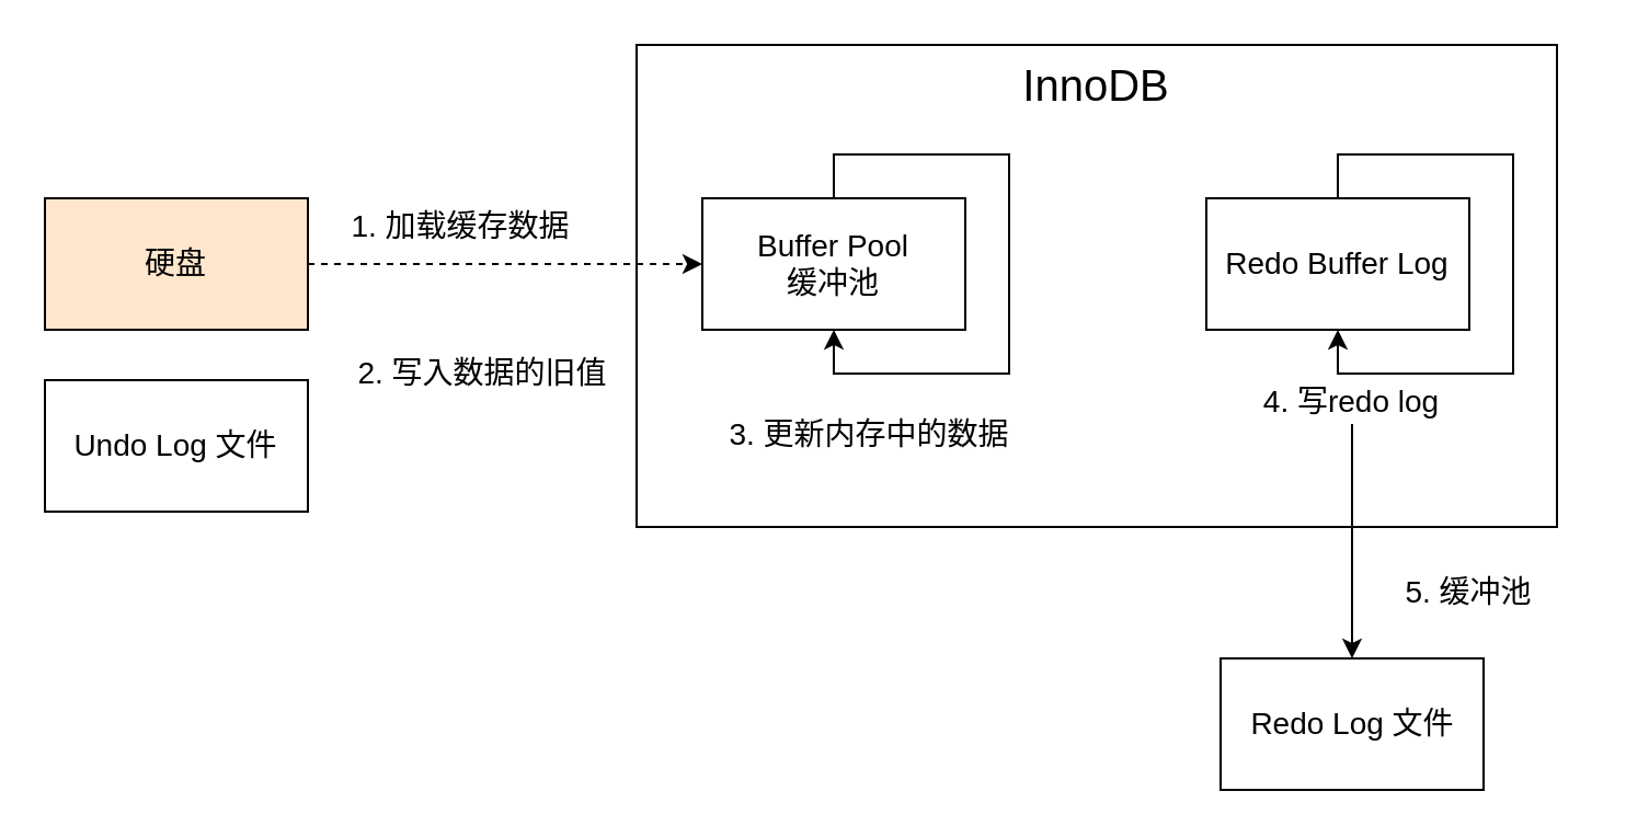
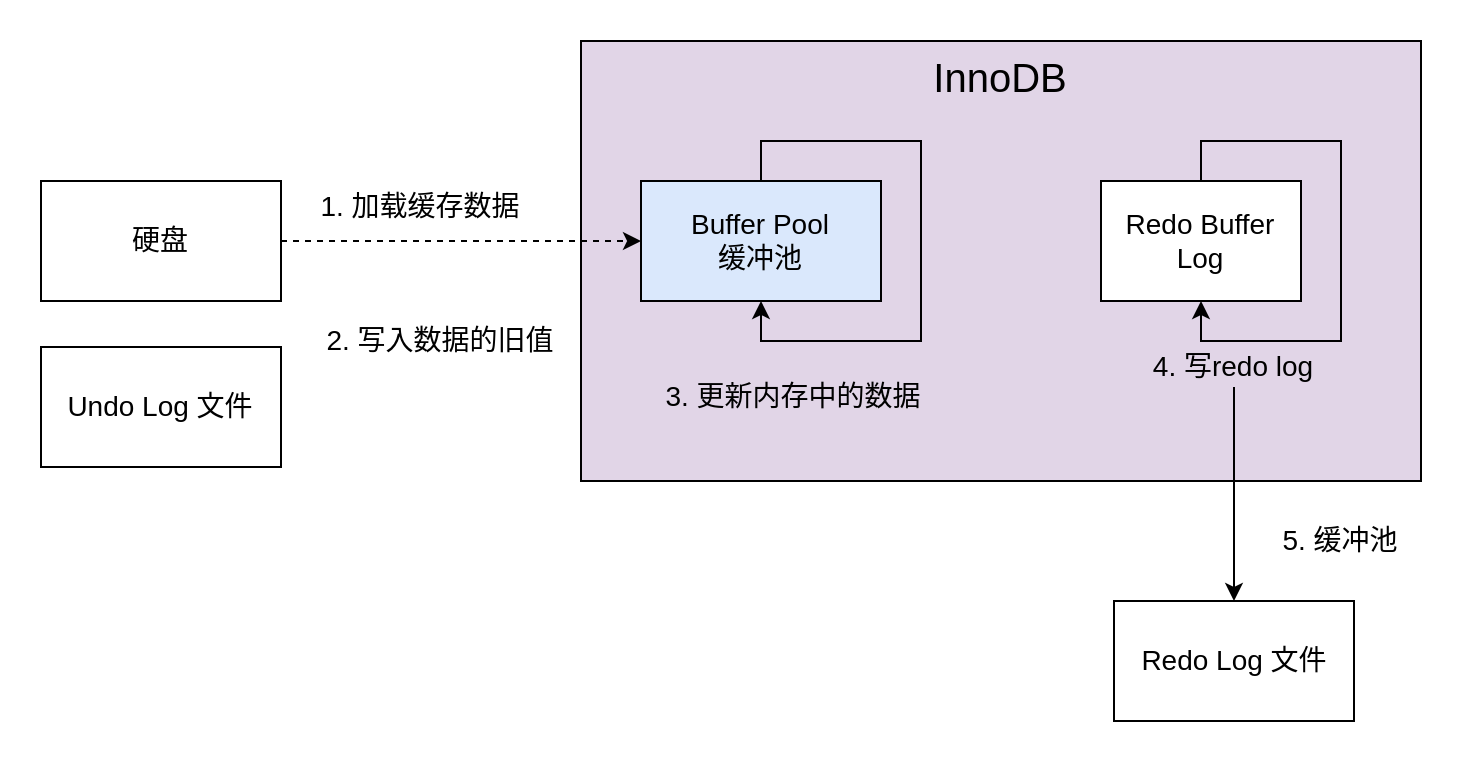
  <mxCell id="0" />
  <mxCell id="1" parent="0" />
- <mxCell id="2" value="InnoDB" style="rounded=0;whiteSpace=wrap;html=1;verticalAlign=top;horizontal=1;fontSize=20;" vertex="1" parent="1"><mxGeometry x="290" y="20" width="420" height="220" as="geometry" /></mxCell>
- <mxCell id="3" value="Buffer Pool&lt;br&gt;缓冲池" style="rounded=0;whiteSpace=wrap;html=1;fontSize=14;verticalAlign=middle;" vertex="1" parent="1"><mxGeometry x="320" y="90" width="120" height="60" as="geometry" /></mxCell>
+ <mxCell id="2" value="InnoDB" style="rounded=0;whiteSpace=wrap;html=1;verticalAlign=top;horizontal=1;fontSize=20;fillColor=#e1d5e7;" vertex="1" parent="1"><mxGeometry x="290" y="20" width="420" height="220" as="geometry" /></mxCell>
+ <mxCell id="3" value="Buffer Pool&lt;br&gt;缓冲池" style="rounded=0;whiteSpace=wrap;html=1;fontSize=14;verticalAlign=middle;fillColor=#dae8fc;" vertex="1" parent="1"><mxGeometry x="320" y="90" width="120" height="60" as="geometry" /></mxCell>
  <mxCell id="4" style="edgeStyle=orthogonalEdgeStyle;rounded=0;orthogonalLoop=1;jettySize=auto;html=1;fontSize=14;dashed=1;" edge="1" parent="1" source="5" target="3"><mxGeometry relative="1" as="geometry" /></mxCell>
- <mxCell id="5" value="硬盘" style="rounded=0;whiteSpace=wrap;html=1;fontSize=14;verticalAlign=middle;fillColor=#ffe6cc;" vertex="1" parent="1"><mxGeometry x="20" y="90" width="120" height="60" as="geometry" /></mxCell>
+ <mxCell id="5" value="硬盘" style="rounded=0;whiteSpace=wrap;html=1;fontSize=14;verticalAlign=middle;" vertex="1" parent="1"><mxGeometry x="20" y="90" width="120" height="60" as="geometry" /></mxCell>
  <mxCell id="6" value="1. 加载缓存数据" style="text;html=1;strokeColor=none;fillColor=none;align=center;verticalAlign=middle;whiteSpace=wrap;rounded=0;fontSize=14;" vertex="1" parent="1"><mxGeometry x="130" y="90" width="160" height="25" as="geometry" /></mxCell>
  <mxCell id="7" value="Undo Log 文件" style="rounded=0;whiteSpace=wrap;html=1;fontSize=14;verticalAlign=middle;" vertex="1" parent="1"><mxGeometry x="20" y="173" width="120" height="60" as="geometry" /></mxCell>
  <mxCell id="8" value="2. 写入数据的旧值" style="text;html=1;strokeColor=none;fillColor=none;align=center;verticalAlign=middle;whiteSpace=wrap;rounded=0;fontSize=14;" vertex="1" parent="1"><mxGeometry x="130" y="160" width="180" height="20" as="geometry" /></mxCell>
  <mxCell id="9" style="edgeStyle=orthogonalEdgeStyle;rounded=0;orthogonalLoop=1;jettySize=auto;html=1;exitX=0.5;exitY=0;exitDx=0;exitDy=0;entryX=0.5;entryY=1;entryDx=0;entryDy=0;fontSize=14;" edge="1" parent="1" source="3" target="3"><mxGeometry relative="1" as="geometry" /></mxCell>
  <mxCell id="10" value="3. 更新内存中的数据" style="text;html=1;strokeColor=none;fillColor=none;align=center;verticalAlign=middle;whiteSpace=wrap;rounded=0;fontSize=14;" vertex="1" parent="1"><mxGeometry x="320" y="188" width="153" height="20" as="geometry" /></mxCell>
- <mxCell id="11" value="Redo Buffer Log" style="rounded=0;whiteSpace=wrap;html=1;fontSize=14;verticalAlign=middle;" vertex="1" parent="1"><mxGeometry x="550" y="90" width="120" height="60" as="geometry" /></mxCell>
+ <mxCell id="11" value="Redo Buffer Log" style="rounded=0;whiteSpace=wrap;html=1;fontSize=14;verticalAlign=middle;" vertex="1" parent="1"><mxGeometry x="550" y="90" width="100" height="60" as="geometry" /></mxCell>
  <mxCell id="12" style="edgeStyle=orthogonalEdgeStyle;rounded=0;orthogonalLoop=1;jettySize=auto;html=1;exitX=0.5;exitY=0;exitDx=0;exitDy=0;entryX=0.5;entryY=1;entryDx=0;entryDy=0;fontSize=14;" edge="1" parent="1" source="11" target="11"><mxGeometry relative="1" as="geometry" /></mxCell>
  <mxCell id="13" style="edgeStyle=orthogonalEdgeStyle;rounded=0;orthogonalLoop=1;jettySize=auto;html=1;exitX=0.5;exitY=1;exitDx=0;exitDy=0;fontSize=14;" edge="1" parent="1" source="10" target="10"><mxGeometry relative="1" as="geometry" /></mxCell>
  <mxCell id="14" style="edgeStyle=orthogonalEdgeStyle;rounded=0;orthogonalLoop=1;jettySize=auto;html=1;fontSize=14;" edge="1" parent="1" source="15" target="16"><mxGeometry relative="1" as="geometry" /></mxCell>
  <mxCell id="15" value="4. 写redo log" style="text;html=1;strokeColor=none;fillColor=none;align=center;verticalAlign=middle;whiteSpace=wrap;rounded=0;fontSize=14;" vertex="1" parent="1"><mxGeometry x="540" y="173" width="153" height="20" as="geometry" /></mxCell>
  <mxCell id="16" value="Redo Log 文件" style="rounded=0;whiteSpace=wrap;html=1;fontSize=14;verticalAlign=middle;" vertex="1" parent="1"><mxGeometry x="556.5" y="300" width="120" height="60" as="geometry" /></mxCell>
  <mxCell id="17" value="5. 缓冲池" style="text;html=1;strokeColor=none;fillColor=none;align=center;verticalAlign=middle;whiteSpace=wrap;rounded=0;fontSize=14;" vertex="1" parent="1"><mxGeometry x="620" y="260" width="100" height="20" as="geometry" /></mxCell>
